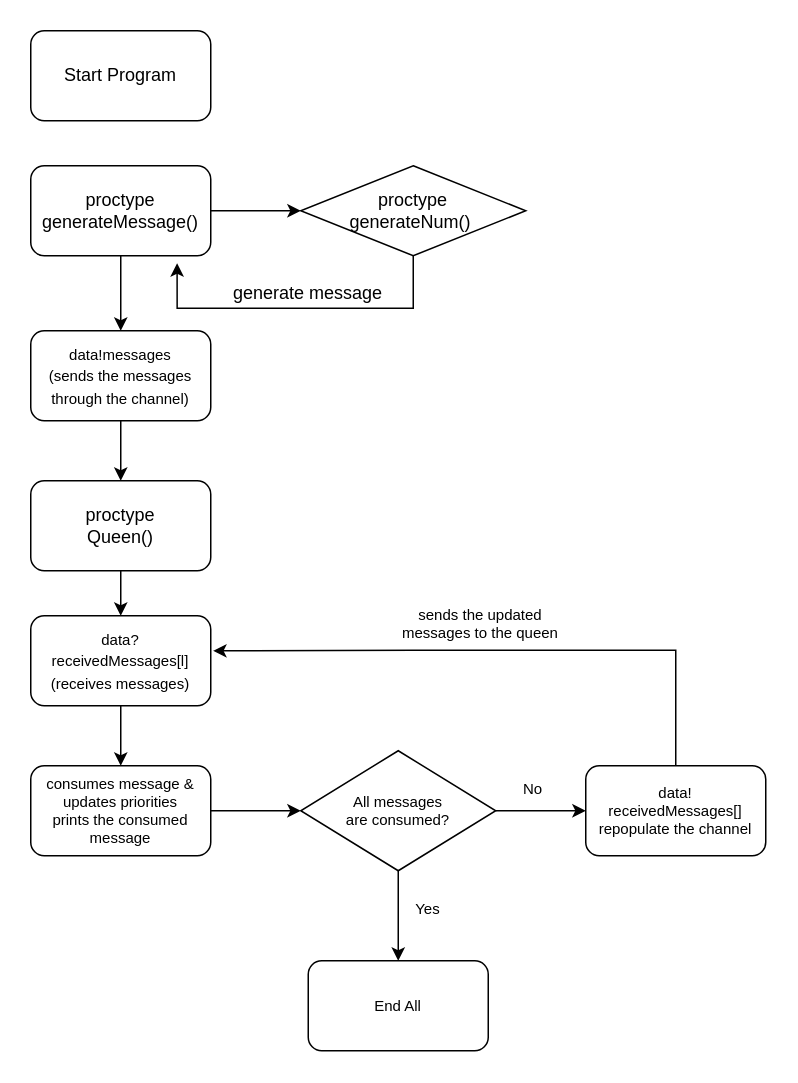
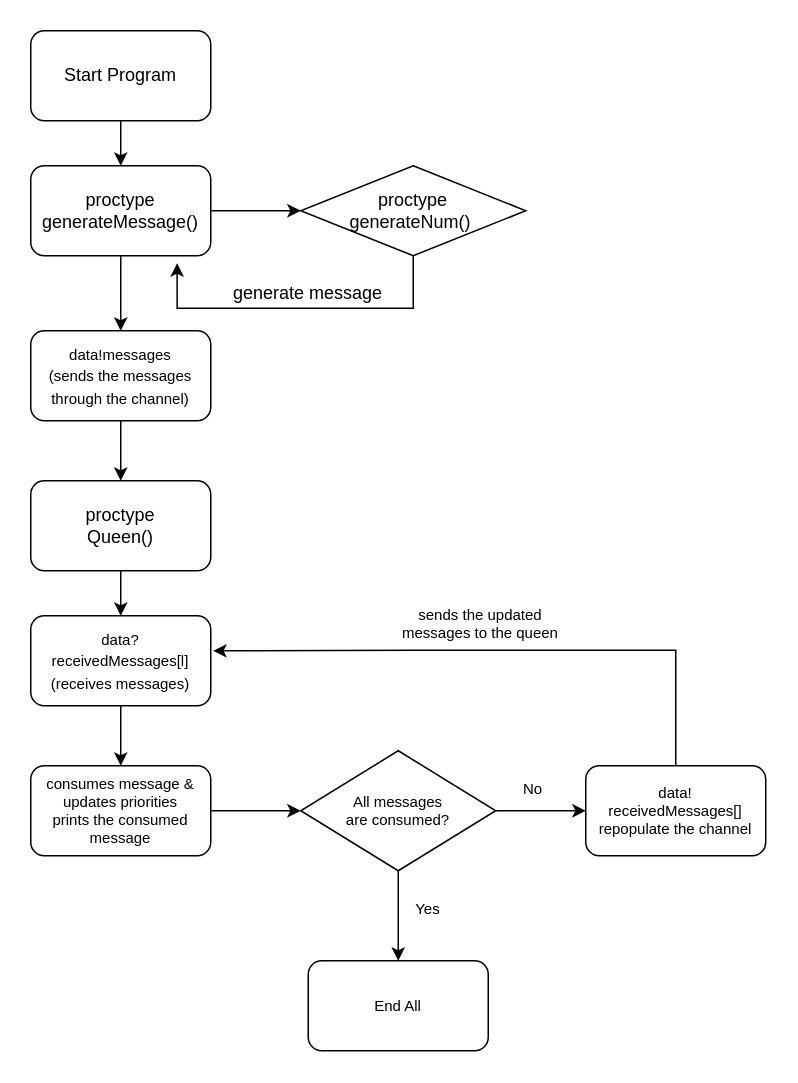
  <mxCell id="0" />
  <mxCell id="1" parent="0" />
+ <mxCell id="2" style="edgeStyle=orthogonalEdgeStyle;rounded=0;orthogonalLoop=1;jettySize=auto;html=1;entryX=0.5;entryY=0;entryDx=0;entryDy=0;" edge="1" parent="1" source="3" target="6"><mxGeometry relative="1" as="geometry" /></mxCell>
  <mxCell id="3" value="Start Program&lt;br&gt;" style="rounded=1;whiteSpace=wrap;html=1;" vertex="1" parent="1"><mxGeometry x="20" y="20" width="120" height="60" as="geometry" /></mxCell>
  <mxCell id="4" style="edgeStyle=orthogonalEdgeStyle;rounded=0;orthogonalLoop=1;jettySize=auto;html=1;entryX=0.5;entryY=0;entryDx=0;entryDy=0;" edge="1" parent="1" source="6" target="8"><mxGeometry relative="1" as="geometry" /></mxCell>
  <mxCell id="5" style="edgeStyle=orthogonalEdgeStyle;rounded=0;orthogonalLoop=1;jettySize=auto;html=1;entryX=0;entryY=0.5;entryDx=0;entryDy=0;" edge="1" parent="1" source="6" target="10"><mxGeometry relative="1" as="geometry" /></mxCell>
  <mxCell id="6" value="proctype generateMessage()" style="rounded=1;whiteSpace=wrap;html=1;" vertex="1" parent="1"><mxGeometry x="20" y="110" width="120" height="60" as="geometry" /></mxCell>
  <mxCell id="7" style="edgeStyle=orthogonalEdgeStyle;rounded=0;orthogonalLoop=1;jettySize=auto;html=1;entryX=0.5;entryY=0;entryDx=0;entryDy=0;" edge="1" parent="1" source="8" target="12"><mxGeometry relative="1" as="geometry" /></mxCell>
  <mxCell id="8" value="&lt;font style=&quot;font-size: 10px&quot;&gt;data!messages&lt;br&gt;(sends the messages through the channel)&lt;/font&gt;" style="rounded=1;whiteSpace=wrap;html=1;" vertex="1" parent="1"><mxGeometry x="20" y="220" width="120" height="60" as="geometry" /></mxCell>
  <mxCell id="9" style="edgeStyle=orthogonalEdgeStyle;rounded=0;orthogonalLoop=1;jettySize=auto;html=1;entryX=0.813;entryY=1.083;entryDx=0;entryDy=0;entryPerimeter=0;" edge="1" parent="1" source="10" target="6"><mxGeometry relative="1" as="geometry"><mxPoint x="210" y="240" as="targetPoint" /><Array as="points"><mxPoint x="275" y="205" /><mxPoint x="118" y="205" /></Array></mxGeometry></mxCell>
  <mxCell id="10" value="proctype&lt;br&gt;generateNum()&amp;nbsp;" style="rhombus;whiteSpace=wrap;html=1;" vertex="1" parent="1"><mxGeometry x="200" y="110" width="150" height="60" as="geometry" /></mxCell>
  <mxCell id="11" value="" style="edgeStyle=orthogonalEdgeStyle;rounded=0;orthogonalLoop=1;jettySize=auto;html=1;fontSize=10;" edge="1" parent="1" source="12" target="15"><mxGeometry relative="1" as="geometry" /></mxCell>
  <mxCell id="12" value="proctype &lt;br&gt;Queen()" style="rounded=1;whiteSpace=wrap;html=1;" vertex="1" parent="1"><mxGeometry x="20" y="320" width="120" height="60" as="geometry" /></mxCell>
  <mxCell id="13" value="generate message" style="text;html=1;strokeColor=none;fillColor=none;align=center;verticalAlign=middle;whiteSpace=wrap;rounded=0;" vertex="1" parent="1"><mxGeometry x="150" y="180" width="110" height="30" as="geometry" /></mxCell>
  <mxCell id="14" value="" style="edgeStyle=orthogonalEdgeStyle;rounded=0;orthogonalLoop=1;jettySize=auto;html=1;fontSize=10;" edge="1" parent="1" source="15" target="17"><mxGeometry relative="1" as="geometry" /></mxCell>
  <mxCell id="15" value="&lt;font style=&quot;font-size: 10px&quot;&gt;data?&lt;br&gt;receivedMessages[l]&lt;br&gt;(receives messages)&lt;br&gt;&lt;/font&gt;" style="rounded=1;whiteSpace=wrap;html=1;" vertex="1" parent="1"><mxGeometry x="20" y="410" width="120" height="60" as="geometry" /></mxCell>
  <mxCell id="16" value="" style="edgeStyle=orthogonalEdgeStyle;rounded=0;orthogonalLoop=1;jettySize=auto;html=1;fontSize=10;" edge="1" parent="1" source="17" target="24"><mxGeometry relative="1" as="geometry" /></mxCell>
  <mxCell id="17" value="consumes message &amp;amp; updates priorities&lt;br&gt;prints the consumed message" style="rounded=1;whiteSpace=wrap;html=1;fontSize=10;" vertex="1" parent="1"><mxGeometry x="20" y="510" width="120" height="60" as="geometry" /></mxCell>
  <mxCell id="18" style="edgeStyle=orthogonalEdgeStyle;rounded=0;orthogonalLoop=1;jettySize=auto;html=1;fontSize=10;entryX=1.013;entryY=0.39;entryDx=0;entryDy=0;entryPerimeter=0;" edge="1" parent="1" source="19" target="15"><mxGeometry relative="1" as="geometry"><mxPoint x="200" y="430" as="targetPoint" /><Array as="points"><mxPoint x="275" y="433" /><mxPoint x="270" y="433" /></Array></mxGeometry></mxCell>
  <mxCell id="19" value="data!&lt;br&gt;receivedMessages[]&lt;br&gt;repopulate the channel" style="rounded=1;whiteSpace=wrap;html=1;fontSize=10;" vertex="1" parent="1"><mxGeometry x="390" y="510" width="120" height="60" as="geometry" /></mxCell>
  <mxCell id="20" value="sends the updated messages to the queen&lt;br&gt;" style="text;html=1;strokeColor=none;fillColor=none;align=center;verticalAlign=middle;whiteSpace=wrap;rounded=0;fontSize=10;" vertex="1" parent="1"><mxGeometry x="260" y="400" width="120" height="30" as="geometry" /></mxCell>
  <mxCell id="21" value="End All" style="rounded=1;whiteSpace=wrap;html=1;fontSize=10;" vertex="1" parent="1"><mxGeometry x="205" y="640" width="120" height="60" as="geometry" /></mxCell>
  <mxCell id="22" value="" style="edgeStyle=orthogonalEdgeStyle;rounded=0;orthogonalLoop=1;jettySize=auto;html=1;fontSize=10;" edge="1" parent="1" source="24" target="19"><mxGeometry relative="1" as="geometry" /></mxCell>
  <mxCell id="23" value="" style="edgeStyle=orthogonalEdgeStyle;rounded=0;orthogonalLoop=1;jettySize=auto;html=1;fontSize=10;" edge="1" parent="1" source="24" target="21"><mxGeometry relative="1" as="geometry" /></mxCell>
  <mxCell id="24" value="All messages &lt;br&gt;are consumed?" style="rhombus;whiteSpace=wrap;html=1;fontSize=10;" vertex="1" parent="1"><mxGeometry x="200" y="500" width="130" height="80" as="geometry" /></mxCell>
  <mxCell id="25" value="Yes" style="text;html=1;strokeColor=none;fillColor=none;align=center;verticalAlign=middle;whiteSpace=wrap;rounded=0;fontSize=10;" vertex="1" parent="1"><mxGeometry x="260" y="590" width="50" height="30" as="geometry" /></mxCell>
  <mxCell id="26" value="No" style="text;html=1;strokeColor=none;fillColor=none;align=center;verticalAlign=middle;whiteSpace=wrap;rounded=0;fontSize=10;" vertex="1" parent="1"><mxGeometry x="330" y="510" width="50" height="30" as="geometry" /></mxCell>
